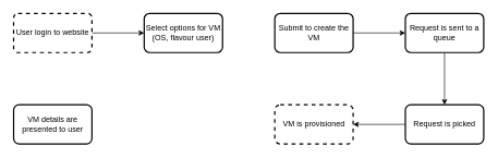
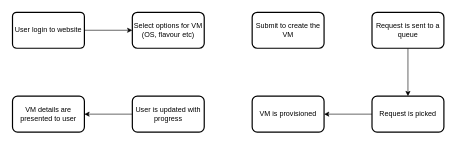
  <mxCell id="0" style=";html=1;" />
  <mxCell id="1" style=";html=1;" parent="0" />
  <mxCell id="2" value="" style="edgeStyle=orthogonalEdgeStyle;rounded=0;orthogonalLoop=1;jettySize=auto;html=1;" edge="1" parent="1" source="3" target="4"><mxGeometry relative="1" as="geometry" /></mxCell>
- <mxCell id="3" value="User login to website" style="rounded=1;whiteSpace=wrap;html=1;absoluteArcSize=1;arcSize=14;strokeWidth=2;dashed=1;" vertex="1" parent="1"><mxGeometry x="20" y="20" width="120" height="60" as="geometry" /></mxCell>
- <mxCell id="4" value="Select options for VM (OS, flavour user)" style="whiteSpace=wrap;html=1;rounded=1;arcSize=14;strokeWidth=2;" vertex="1" parent="1"><mxGeometry x="220" y="20" width="120" height="60" as="geometry" /></mxCell>
- <mxCell id="5" value="" style="edgeStyle=orthogonalEdgeStyle;rounded=0;orthogonalLoop=1;jettySize=auto;html=1;" edge="1" parent="1" source="6" target="8"><mxGeometry relative="1" as="geometry" /></mxCell>
+ <mxCell id="3" value="User login to website" style="rounded=1;whiteSpace=wrap;html=1;absoluteArcSize=1;arcSize=14;strokeWidth=2;" vertex="1" parent="1"><mxGeometry x="20" y="20" width="120" height="60" as="geometry" /></mxCell>
+ <mxCell id="4" value="Select options for VM (OS, flavour etc)" style="whiteSpace=wrap;html=1;rounded=1;arcSize=14;strokeWidth=2;" vertex="1" parent="1"><mxGeometry x="220" y="20" width="120" height="60" as="geometry" /></mxCell>
  <mxCell id="6" value="Submit to create the VM" style="whiteSpace=wrap;html=1;rounded=1;arcSize=14;strokeWidth=2;" vertex="1" parent="1"><mxGeometry x="420" y="20" width="120" height="60" as="geometry" /></mxCell>
  <mxCell id="7" value="" style="edgeStyle=orthogonalEdgeStyle;rounded=0;orthogonalLoop=1;jettySize=auto;html=1;" edge="1" parent="1" source="8" target="10"><mxGeometry relative="1" as="geometry" /></mxCell>
  <mxCell id="8" value="Request is sent to a queue" style="whiteSpace=wrap;html=1;rounded=1;arcSize=14;strokeWidth=2;" vertex="1" parent="1"><mxGeometry x="620" y="20" width="120" height="60" as="geometry" /></mxCell>
  <mxCell id="9" value="" style="edgeStyle=orthogonalEdgeStyle;rounded=0;orthogonalLoop=1;jettySize=auto;html=1;" edge="1" parent="1" source="10" target="11"><mxGeometry relative="1" as="geometry" /></mxCell>
  <mxCell id="10" value="Request is picked" style="whiteSpace=wrap;html=1;rounded=1;arcSize=14;strokeWidth=2;" vertex="1" parent="1"><mxGeometry x="620" y="160" width="120" height="60" as="geometry" /></mxCell>
- <mxCell id="11" value="VM is provisioned" style="whiteSpace=wrap;html=1;rounded=1;arcSize=14;strokeWidth=2;dashed=1;" vertex="1" parent="1"><mxGeometry x="420" y="160" width="120" height="60" as="geometry" /></mxCell>
+ <mxCell id="11" value="VM is provisioned" style="whiteSpace=wrap;html=1;rounded=1;arcSize=14;strokeWidth=2;" vertex="1" parent="1"><mxGeometry x="420" y="160" width="120" height="60" as="geometry" /></mxCell>
+ <mxCell id="12" value="" style="edgeStyle=orthogonalEdgeStyle;rounded=0;orthogonalLoop=1;jettySize=auto;html=1;" edge="1" parent="1" source="13" target="14"><mxGeometry relative="1" as="geometry" /></mxCell>
+ <mxCell id="13" value="User is updated with progress" style="whiteSpace=wrap;html=1;rounded=1;arcSize=14;strokeWidth=2;" vertex="1" parent="1"><mxGeometry x="220" y="160" width="120" height="60" as="geometry" /></mxCell>
  <mxCell id="14" value="VM details are presented to user" style="whiteSpace=wrap;html=1;rounded=1;arcSize=14;strokeWidth=2;" vertex="1" parent="1"><mxGeometry x="20" y="160" width="120" height="60" as="geometry" /></mxCell>
